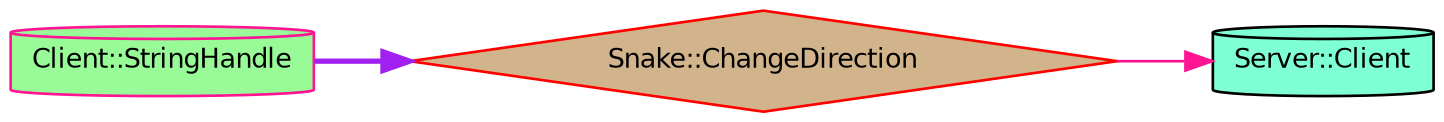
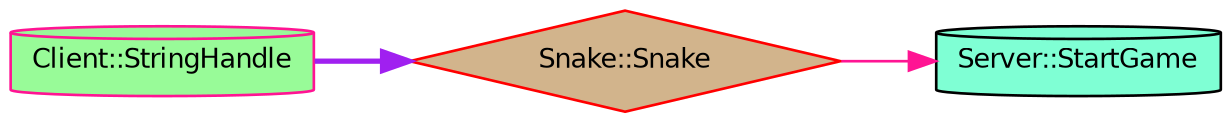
  digraph {
    rankdir=LR
    node [fontname=Helvetica fontsize=10 shape=cylinder style=filled]
    edge [fontname=Helvetica fontsize=10 labelfontname=Helvetica labelfontsize=10]
    n1 [color=deeppink fillcolor=palegreen fontcolor=black height=0.2 label="Client::StringHandle" width=0.4]
-   n2 [color=red fillcolor=tan height=0.2 label="Snake::ChangeDirection" shape=diamond width=0.4]
-   n3 [color=black fillcolor=aquamarine height=0.2 label="Server::Client" width=0.4]
+   n2 [color=red fillcolor=tan height=0.2 label="Snake::Snake" shape=diamond width=0.4]
+   n3 [color=black fillcolor=aquamarine height=0.2 label="Server::StartGame" width=0.4]
    n1 -> n2 [color=purple style=bold]
    n2 -> n3 [color=deeppink style=solid]
  }
